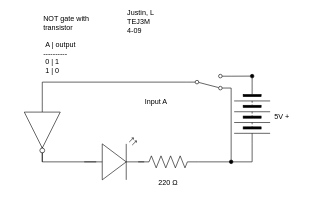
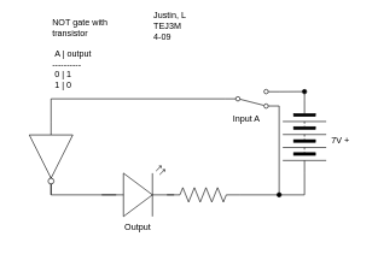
  <mxCell id="0" />
  <mxCell id="1" parent="0" />
  <mxCell id="2" style="edgeStyle=none;rounded=0;html=1;startArrow=none;startFill=0;endArrow=none;endFill=0;" parent="1" edge="1"><mxGeometry relative="1" as="geometry"><mxPoint x="160" y="269" as="targetPoint" /><Array as="points"><mxPoint x="70" y="269" /></Array><mxPoint x="70" y="239" as="sourcePoint" /></mxGeometry></mxCell>
  <mxCell id="3" style="edgeStyle=none;rounded=0;html=1;exitX=1;exitY=0.88;exitDx=0;exitDy=0;endArrow=oval;endFill=1;startArrow=none;startFill=0;" parent="1" source="6" edge="1"><mxGeometry relative="1" as="geometry"><mxPoint x="385" y="269" as="targetPoint" /></mxGeometry></mxCell>
  <mxCell id="4" style="edgeStyle=none;rounded=0;html=1;exitX=1;exitY=0.12;exitDx=0;exitDy=0;startArrow=none;startFill=0;endArrow=oval;endFill=1;" parent="1" source="6" edge="1"><mxGeometry relative="1" as="geometry"><mxPoint x="420" y="126" as="targetPoint" /></mxGeometry></mxCell>
  <mxCell id="5" style="edgeStyle=none;rounded=0;html=1;exitX=0;exitY=0.5;exitDx=0;exitDy=0;endArrow=none;endFill=0;entryX=0;entryY=0.5;entryDx=0;entryDy=0;entryPerimeter=0;" edge="1" parent="1" source="6" target="19"><mxGeometry relative="1" as="geometry"><mxPoint x="70" y="136" as="targetPoint" /><Array as="points"><mxPoint x="70" y="136" /></Array></mxGeometry></mxCell>
  <mxCell id="6" value="" style="shape=mxgraph.electrical.electro-mechanical.twoWaySwitch;aspect=fixed;elSwitchState=2;flipH=0;flipV=1;" parent="1" vertex="1"><mxGeometry x="310" y="123" width="75" height="26" as="geometry" /></mxCell>
  <mxCell id="7" value="" style="verticalLabelPosition=bottom;shadow=0;dashed=0;align=center;html=1;verticalAlign=top;shape=mxgraph.electrical.opto_electronics.led_2;pointerEvents=1;" parent="1" vertex="1"><mxGeometry x="140" y="229" width="100" height="70" as="geometry" /></mxCell>
  <mxCell id="8" style="edgeStyle=none;rounded=0;html=1;startArrow=none;startFill=0;endArrow=none;endFill=0;" parent="1" source="9" edge="1"><mxGeometry relative="1" as="geometry"><mxPoint x="420" y="269" as="targetPoint" /></mxGeometry></mxCell>
  <mxCell id="9" value="" style="pointerEvents=1;verticalLabelPosition=bottom;shadow=0;dashed=0;align=center;html=1;verticalAlign=top;shape=mxgraph.electrical.resistors.resistor_2;" parent="1" vertex="1"><mxGeometry x="230" y="259" width="100" height="20" as="geometry" /></mxCell>
  <mxCell id="10" style="edgeStyle=none;rounded=0;html=1;exitX=1;exitY=0.5;exitDx=0;exitDy=0;startArrow=none;startFill=0;endArrow=none;endFill=0;" parent="1" source="12" edge="1"><mxGeometry relative="1" as="geometry"><mxPoint x="420" y="269" as="targetPoint" /></mxGeometry></mxCell>
  <mxCell id="11" style="edgeStyle=none;rounded=0;html=1;exitX=0;exitY=0.5;exitDx=0;exitDy=0;startArrow=none;startFill=0;endArrow=none;endFill=0;" parent="1" source="12" edge="1"><mxGeometry relative="1" as="geometry"><mxPoint x="420" y="129" as="targetPoint" /></mxGeometry></mxCell>
  <mxCell id="12" value="" style="pointerEvents=1;verticalLabelPosition=bottom;shadow=0;dashed=0;align=center;html=1;verticalAlign=top;shape=mxgraph.electrical.miscellaneous.batteryStack;rotation=90;" parent="1" vertex="1"><mxGeometry x="370" y="159" width="100" height="60" as="geometry" /></mxCell>
  <mxCell id="13" value="NOT gate with transistor&lt;br&gt;&lt;br&gt;&amp;nbsp;A | output&lt;br&gt;---------- &lt;br&gt;&amp;nbsp;0 | 1&lt;br&gt;&amp;nbsp;1 | 0" style="text;strokeColor=none;align=left;fillColor=none;html=1;verticalAlign=middle;whiteSpace=wrap;rounded=0;" parent="1" vertex="1"><mxGeometry x="70" y="39" width="80" height="70" as="geometry" /></mxCell>
  <mxCell id="14" value="Justin, L&lt;br&gt;TEJ3M&lt;br&gt;4-09&lt;span style=&quot;color: rgba(0, 0, 0, 0); font-family: monospace; font-size: 0px;&quot;&gt;%3CmxGraphModel%3E%3Croot%3E%3CmxCell%20id%3D%220%22%2F%3E%3CmxCell%20id%3D%221%22%20parent%3D%220%22%2F%3E%3CmxCell%20id%3D%222%22%20value%3D%225%20V%22%20style%3D%22text%3BstrokeColor%3Dnone%3Balign%3Dcenter%3BfillColor%3Dnone%3Bhtml%3D1%3BverticalAlign%3Dmiddle%3BwhiteSpace%3Dwrap%3Brounded%3D0%3B%22%20vertex%3D%221%22%20parent%3D%221%22%3E%3CmxGeometry%20x%3D%22550%22%20y%3D%22275%22%20width%3D%2260%22%20height%3D%2230%22%20as%3D%22geometry%22%2F%3E%3C%2FmxCell%3E%3C%2Froot%3E%3C%2FmxGraphModel%3E&lt;/span&gt;" style="text;strokeColor=none;align=left;fillColor=none;html=1;verticalAlign=middle;whiteSpace=wrap;rounded=0;" parent="1" vertex="1"><mxGeometry x="210" y="20" width="60" height="30" as="geometry" /></mxCell>
- <mxCell id="15" value="5V +" style="text;strokeColor=none;align=center;fillColor=none;html=1;verticalAlign=middle;whiteSpace=wrap;rounded=0;" parent="1" vertex="1"><mxGeometry x="440" y="179" width="60" height="30" as="geometry" /></mxCell>
- <mxCell id="16" value="220 Ω" style="text;strokeColor=none;align=center;fillColor=none;html=1;verticalAlign=middle;whiteSpace=wrap;rounded=0;labelBackgroundColor=none;" parent="1" vertex="1"><mxGeometry x="250" y="289" width="60" height="30" as="geometry" /></mxCell>
- <mxCell id="17" value="Input A" style="text;strokeColor=none;align=center;fillColor=none;html=1;verticalAlign=middle;whiteSpace=wrap;rounded=0;labelBackgroundColor=none;" parent="1" vertex="1"><mxGeometry x="230" y="154" width="60" height="30" as="geometry" /></mxCell>
+ <mxCell id="15" value="7V +" style="text;strokeColor=none;align=center;fillColor=none;html=1;verticalAlign=middle;whiteSpace=wrap;rounded=0;" parent="1" vertex="1"><mxGeometry x="440" y="179" width="60" height="30" as="geometry" /></mxCell>
+ <mxCell id="17" value="Input A" style="text;strokeColor=none;align=center;fillColor=none;html=1;verticalAlign=middle;whiteSpace=wrap;rounded=0;labelBackgroundColor=none;" parent="1" vertex="1"><mxGeometry x="310" y="149" width="60" height="30" as="geometry" /></mxCell>
+ <mxCell id="18" value="Output" style="text;strokeColor=none;align=center;fillColor=none;html=1;verticalAlign=middle;whiteSpace=wrap;rounded=0;labelBackgroundColor=none;" parent="1" vertex="1"><mxGeometry x="160" y="299" width="60" height="30" as="geometry" /></mxCell>
  <mxCell id="19" value="" style="verticalLabelPosition=bottom;shadow=0;dashed=0;align=center;html=1;verticalAlign=top;shape=mxgraph.electrical.logic_gates.inverter_2;rotation=90;" vertex="1" parent="1"><mxGeometry x="20" y="189" width="100" height="60" as="geometry" /></mxCell>
